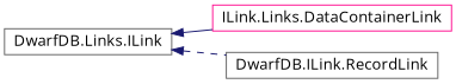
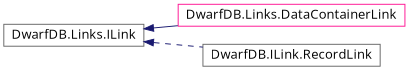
  digraph {
    fontname="Open Sans"
    rankdir=LR
    node [color=gray40 fillcolor=white fontname="Open Sans" fontsize=14 shape=record style=filled]
    edge [color=midnightblue dir=back fontname="Open Sans" fontsize=14 labelfontname=Helvetica labelfontsize=14]
    n1 [height=0.2 label="DwarfDB.Links.ILink" width=0.4]
-   n2 [color=deeppink height=0.2 label="ILink.Links.DataContainerLink" width=0.4]
+   n2 [color=deeppink height=0.2 label="DwarfDB.Links.DataContainerLink" width=0.4]
    n3 [height=0.2 label="DwarfDB.ILink.RecordLink" width=0.4]
    n1 -> n2 [style=solid]
    n1 -> n3 [style=dashed]
  }
